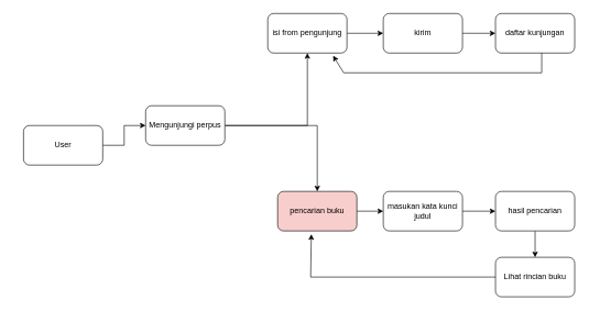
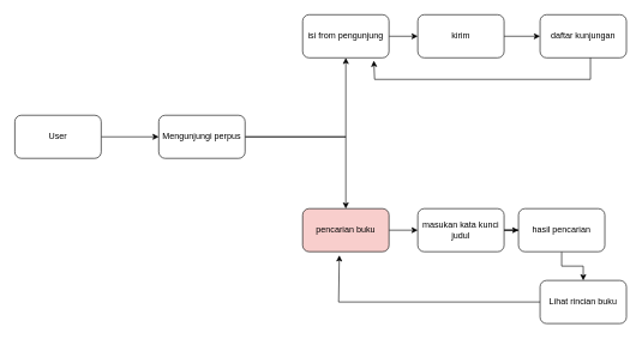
  <mxCell id="0" />
  <mxCell id="1" parent="0" />
  <mxCell id="2" value="" style="edgeStyle=orthogonalEdgeStyle;rounded=0;orthogonalLoop=1;jettySize=auto;html=1;" edge="1" parent="1" source="3" target="6"><mxGeometry relative="1" as="geometry" /></mxCell>
- <mxCell id="3" value="User" style="rounded=1;whiteSpace=wrap;html=1;" vertex="1" parent="1"><mxGeometry x="35" y="190" width="120" height="60" as="geometry" /></mxCell>
+ <mxCell id="3" value="User" style="rounded=1;whiteSpace=wrap;html=1;" vertex="1" parent="1"><mxGeometry y="160" width="120" height="60" as="geometry" x="20" /></mxCell>
  <mxCell id="4" value="" style="edgeStyle=orthogonalEdgeStyle;rounded=0;orthogonalLoop=1;jettySize=auto;html=1;" edge="1" parent="1" source="6" target="8"><mxGeometry relative="1" as="geometry" /></mxCell>
  <mxCell id="5" value="" style="edgeStyle=orthogonalEdgeStyle;rounded=0;orthogonalLoop=1;jettySize=auto;html=1;" edge="1" parent="1" source="6" target="13"><mxGeometry relative="1" as="geometry" /></mxCell>
  <mxCell id="6" value="Mengunjungi perpus" style="whiteSpace=wrap;html=1;rounded=1;" vertex="1" parent="1"><mxGeometry x="220" y="160" width="120" height="60" as="geometry" /></mxCell>
  <mxCell id="7" value="" style="edgeStyle=orthogonalEdgeStyle;rounded=0;orthogonalLoop=1;jettySize=auto;html=1;" edge="1" parent="1" source="8" target="10"><mxGeometry relative="1" as="geometry" /></mxCell>
- <mxCell id="8" value="isi from pengunjung" style="whiteSpace=wrap;html=1;rounded=1;" vertex="1" parent="1"><mxGeometry x="405" y="20" width="120" height="60" as="geometry" /></mxCell>
+ <mxCell id="8" value="isi from pengunjung" style="whiteSpace=wrap;html=1;rounded=1;" vertex="1" parent="1"><mxGeometry x="420" y="20" width="120" height="60" as="geometry" /></mxCell>
  <mxCell id="9" value="" style="edgeStyle=orthogonalEdgeStyle;rounded=0;orthogonalLoop=1;jettySize=auto;html=1;" edge="1" parent="1" source="10" target="11"><mxGeometry relative="1" as="geometry" /></mxCell>
  <mxCell id="10" value="kirim" style="whiteSpace=wrap;html=1;rounded=1;" vertex="1" parent="1"><mxGeometry x="580" y="20" width="120" height="60" as="geometry" /></mxCell>
  <mxCell id="11" value="daftar kunjungan" style="whiteSpace=wrap;html=1;rounded=1;" vertex="1" parent="1"><mxGeometry x="750" y="20" width="120" height="60" as="geometry" /></mxCell>
  <mxCell id="12" value="" style="edgeStyle=orthogonalEdgeStyle;rounded=0;orthogonalLoop=1;jettySize=auto;html=1;" edge="1" parent="1" source="13" target="15"><mxGeometry relative="1" as="geometry" /></mxCell>
  <mxCell id="13" value="pencarian buku" style="whiteSpace=wrap;html=1;rounded=1;fillColor=#f8cecc;" vertex="1" parent="1"><mxGeometry x="420" y="290" width="120" height="60" as="geometry" /></mxCell>
  <mxCell id="14" value="" style="edgeStyle=orthogonalEdgeStyle;rounded=0;orthogonalLoop=1;jettySize=auto;html=1;" edge="1" parent="1" source="15" target="17"><mxGeometry relative="1" as="geometry" /></mxCell>
  <mxCell id="15" value="masukan kata kunci judul" style="whiteSpace=wrap;html=1;rounded=1;" vertex="1" parent="1"><mxGeometry x="580" y="290" width="120" height="60" as="geometry" /></mxCell>
  <mxCell id="16" value="" style="edgeStyle=orthogonalEdgeStyle;rounded=0;orthogonalLoop=1;jettySize=auto;html=1;" edge="1" parent="1" source="17" target="18"><mxGeometry relative="1" as="geometry" /></mxCell>
- <mxCell id="17" value="hasil pencarian" style="whiteSpace=wrap;html=1;rounded=1;" vertex="1" parent="1"><mxGeometry x="750" y="290" width="120" height="60" as="geometry" /></mxCell>
+ <mxCell id="17" value="hasil pencarian" style="whiteSpace=wrap;html=1;rounded=1;" vertex="1" parent="1"><mxGeometry x="720" y="290" width="120" height="60" as="geometry" /></mxCell>
  <mxCell id="18" value="Lihat rincian buku" style="whiteSpace=wrap;html=1;rounded=1;" vertex="1" parent="1"><mxGeometry x="750" y="390" width="120" height="60" as="geometry" /></mxCell>
  <mxCell id="19" value="" style="endArrow=none;html=1;rounded=0;" edge="1" parent="1"><mxGeometry width="50" height="50" relative="1" as="geometry"><mxPoint x="470" y="420" as="sourcePoint" /><mxPoint x="750" y="420" as="targetPoint" /></mxGeometry></mxCell>
  <mxCell id="20" value="" style="endArrow=classic;html=1;rounded=0;entryX=0.425;entryY=1.083;entryDx=0;entryDy=0;entryPerimeter=0;" edge="1" parent="1" target="13"><mxGeometry width="50" height="50" relative="1" as="geometry"><mxPoint x="470" y="420" as="sourcePoint" /><mxPoint x="520" y="370" as="targetPoint" /></mxGeometry></mxCell>
  <mxCell id="21" value="" style="endArrow=none;html=1;rounded=0;" edge="1" parent="1"><mxGeometry width="50" height="50" relative="1" as="geometry"><mxPoint x="820" y="110" as="sourcePoint" /><mxPoint x="820" y="80" as="targetPoint" /></mxGeometry></mxCell>
  <mxCell id="22" value="" style="endArrow=none;html=1;rounded=0;" edge="1" parent="1"><mxGeometry width="50" height="50" relative="1" as="geometry"><mxPoint x="520" y="110" as="sourcePoint" /><mxPoint x="820" y="110" as="targetPoint" /></mxGeometry></mxCell>
  <mxCell id="23" value="" style="endArrow=classic;html=1;rounded=0;entryX=0.825;entryY=1.067;entryDx=0;entryDy=0;entryPerimeter=0;" edge="1" parent="1" target="8"><mxGeometry width="50" height="50" relative="1" as="geometry"><mxPoint x="520" y="110" as="sourcePoint" /><mxPoint x="570" y="60" as="targetPoint" /></mxGeometry></mxCell>
